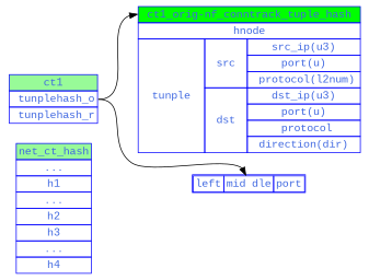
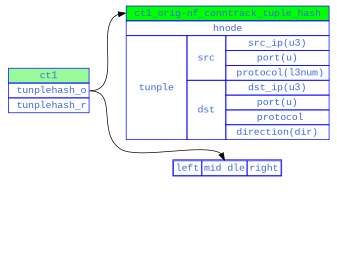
  digraph {
    fontname="Liberation Mono"
    rankdir=LR
    node [color=blue fontcolor=royalblue fontname="Liberation Mono" shape=plaintext]
    edge [fontname="Liberation Mono" tailport=f1]
-   n1 [label=< <TABLE BORDER="0" CELLBORDER="1"  CELLSPACING="0">             <TR > <TD BGCOLOR="palegreen" PORT="f0">net_ct_hash</TD></TR>             <TR> <TD>...</TD></TR>             <TR> <TD PORT="f1">h1</TD></TR>             <TR> <TD>...</TD></TR>             <TR> <TD PORT="f2">h2</TD></TR>             <TR> <TD PORT="f3">h3</TD></TR>             <TR> <TD>...</TD></TR>             <TR> <TD PORT="f4">h4</TD></TR>             </TABLE> >]
    n2 [label=< <table border="0" cellborder="1"  cellspacing="0">             <tr > <td port="f0" bgcolor="palegreen"> ct1 </td></tr>             <tr > <td PORT="f1"> tunplehash_o</td></tr>             <tr > <td PORT="f2"> tunplehash_r</td></tr>             </table> >]
-   n3 [label=< <table border="0" cellborder="1"  cellspacing="0">             <tr > <td PORT="f0" bgcolor="green" colspan="3"> ct1_orig-nf_conntrack_tuple_hash </td></tr>             <tr > <td PORT="f1" colspan="3"> hnode </td></tr>             <tr >                <td PORT="f2" rowspan="7" > tunple </td>               <td PORT="f3" rowspan="3" > src </td>               <td> src_ip(u3) </td>             </tr>             <tr><td> port(u) </td> </tr>             <tr><td> protocol(l2num)</td> </tr>             <tr>               <td PORT="f3" rowspan="4" > dst </td>               <td> dst_ip(u3) </td>             </tr>             <tr><td> port(u) </td></tr>             <tr><td> protocol</td></tr>             <tr><td> direction(dir) </td></tr>             </table>>]
-   n4 [label=< <TABLE BORDER="1" CELLBORDER="1" CELLSPACING="0">                <TR><TD>left</TD>                 <TD PORT="f1">mid dle</TD>                 <TD PORT="f2">port</TD>               </TR>              </TABLE>>]
+   n3 [label=< <table border="0" cellborder="1"  cellspacing="0">             <tr > <td PORT="f0" bgcolor="green" colspan="3"> ct1_orig-nf_conntrack_tuple_hash </td></tr>             <tr > <td PORT="f1" colspan="3"> hnode </td></tr>             <tr >                <td PORT="f2" rowspan="7" > tunple </td>               <td PORT="f3" rowspan="3" > src </td>               <td> src_ip(u3) </td>             </tr>             <tr><td> port(u) </td> </tr>             <tr><td> protocol(l3num)</td> </tr>             <tr>               <td PORT="f3" rowspan="4" > dst </td>               <td> dst_ip(u3) </td>             </tr>             <tr><td> port(u) </td></tr>             <tr><td> protocol</td></tr>             <tr><td> direction(dir) </td></tr>             </table>>]
+   n4 [label=< <TABLE BORDER="1" CELLBORDER="1" CELLSPACING="0">                <TR><TD>left</TD>                 <TD PORT="f1">mid dle</TD>                 <TD PORT="f2">right</TD>               </TR>              </TABLE>>]
    n2 -> n3 [headport=f0]
    n2 -> n4 [headport=f1]
  }
